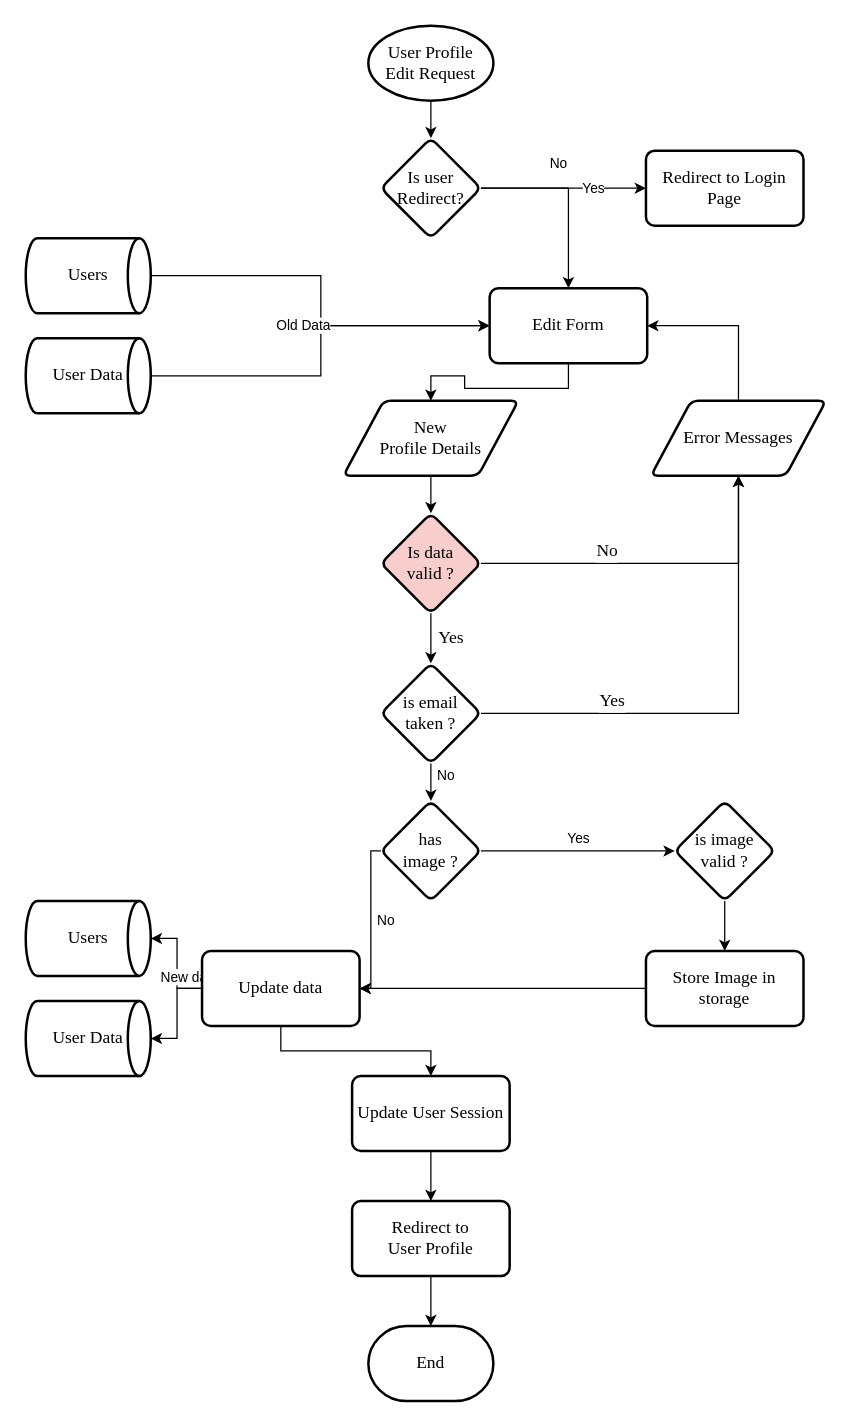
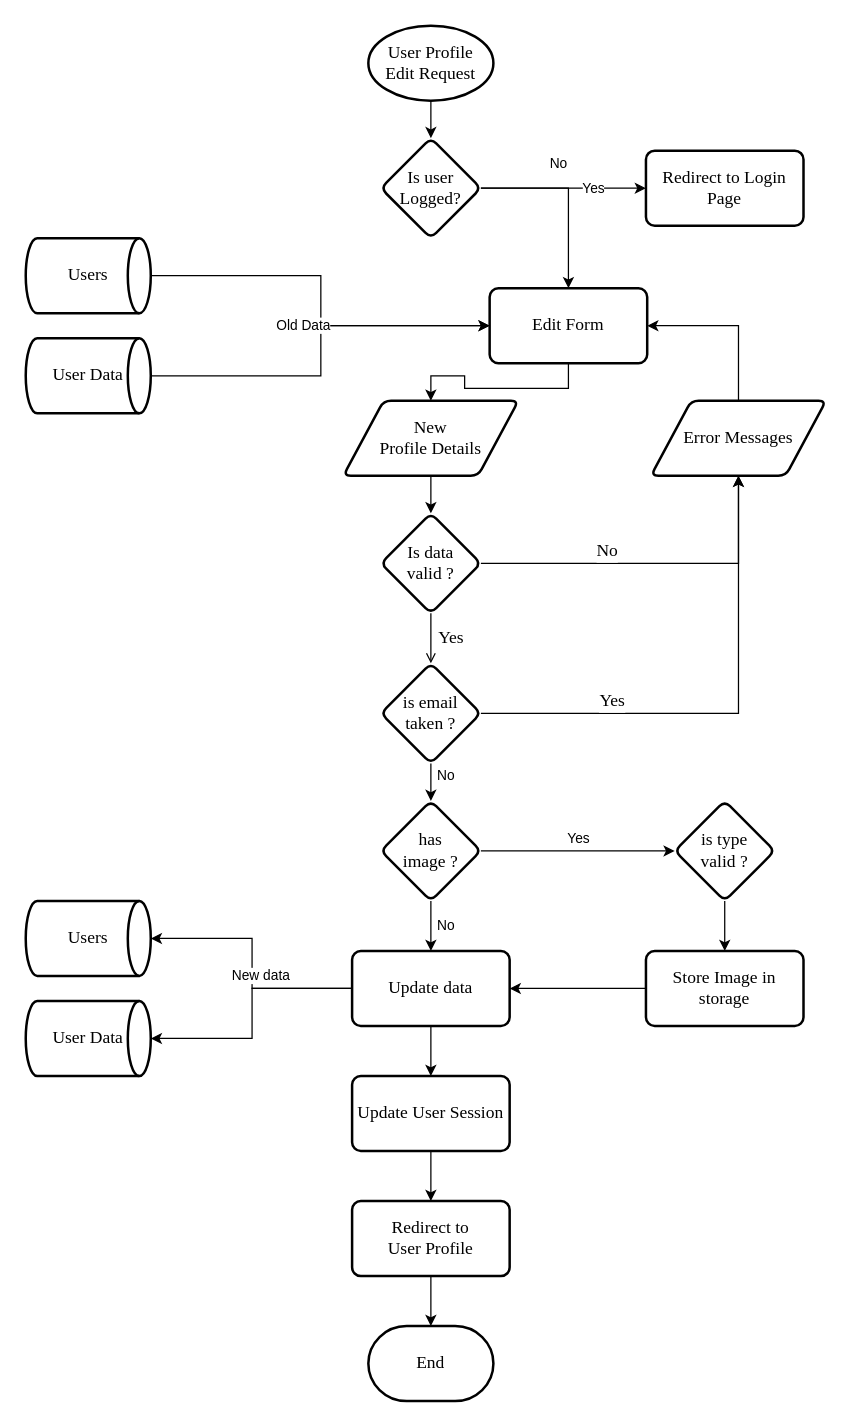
  <mxCell id="0" />
  <mxCell id="1" parent="0" />
  <mxCell id="2" style="edgeStyle=orthogonalEdgeStyle;rounded=0;orthogonalLoop=1;jettySize=auto;html=1;" edge="1" parent="1" source="3" target="27"><mxGeometry relative="1" as="geometry" /></mxCell>
  <mxCell id="3" value="User Profile &lt;br&gt;Edit Request" style="strokeWidth=2;html=1;shape=mxgraph.flowchart.start_1;whiteSpace=wrap;fontFamily=Times New Roman;fontSize=14;" parent="1" vertex="1"><mxGeometry x="294" y="20" width="100" height="60" as="geometry" /></mxCell>
  <mxCell id="4" style="edgeStyle=orthogonalEdgeStyle;rounded=0;orthogonalLoop=1;jettySize=auto;html=1;fontFamily=Times New Roman;fontSize=14;" parent="1" source="11" target="6" edge="1"><mxGeometry relative="1" as="geometry"><mxPoint x="344" y="290" as="sourcePoint" /></mxGeometry></mxCell>
  <mxCell id="5" value="" style="edgeStyle=orthogonalEdgeStyle;rounded=0;orthogonalLoop=1;jettySize=auto;html=1;fontFamily=Times New Roman;fontSize=14;" parent="1" source="6" target="10" edge="1"><mxGeometry relative="1" as="geometry" /></mxCell>
  <mxCell id="6" value="New &lt;br&gt;Profile Details" style="shape=parallelogram;html=1;strokeWidth=2;perimeter=parallelogramPerimeter;whiteSpace=wrap;rounded=1;arcSize=12;size=0.23;fontFamily=Times New Roman;fontSize=14;" parent="1" vertex="1"><mxGeometry x="274" y="320" width="140" height="60" as="geometry" /></mxCell>
  <mxCell id="7" style="edgeStyle=orthogonalEdgeStyle;rounded=0;orthogonalLoop=1;jettySize=auto;html=1;fontFamily=Times New Roman;fontSize=14;" parent="1" source="10" target="13" edge="1"><mxGeometry relative="1" as="geometry" /></mxCell>
  <mxCell id="8" value="No" style="edgeLabel;html=1;align=center;verticalAlign=middle;resizable=0;points=[];fontSize=14;fontFamily=Times New Roman;" parent="7" connectable="0" vertex="1"><mxGeometry x="-0.195" y="3" relative="1" as="geometry"><mxPoint x="-11" y="-7" as="offset" /></mxGeometry></mxCell>
- <mxCell id="9" value="Yes" style="edgeStyle=orthogonalEdgeStyle;rounded=0;orthogonalLoop=1;jettySize=auto;html=1;fontFamily=Times New Roman;fontSize=14;" parent="1" source="10" target="17" edge="1"><mxGeometry y="16" relative="1" as="geometry"><mxPoint as="offset" /></mxGeometry></mxCell>
- <mxCell id="10" value="Is data&lt;br&gt;valid ?" style="rhombus;whiteSpace=wrap;html=1;fontSize=14;fontFamily=Times New Roman;strokeWidth=2;rounded=1;arcSize=12;fillColor=#f8cecc;" parent="1" vertex="1"><mxGeometry x="304" y="410" width="80" height="80" as="geometry" /></mxCell>
+ <mxCell id="9" value="Yes" style="edgeStyle=orthogonalEdgeStyle;rounded=0;orthogonalLoop=1;jettySize=auto;html=1;fontFamily=Times New Roman;fontSize=14;endArrow=open;" parent="1" source="10" target="17" edge="1"><mxGeometry y="16" relative="1" as="geometry"><mxPoint as="offset" /></mxGeometry></mxCell>
+ <mxCell id="10" value="Is data&lt;br&gt;valid ?" style="rhombus;whiteSpace=wrap;html=1;fontSize=14;fontFamily=Times New Roman;strokeWidth=2;rounded=1;arcSize=12;" parent="1" vertex="1"><mxGeometry x="304" y="410" width="80" height="80" as="geometry" /></mxCell>
  <mxCell id="11" value="Edit Form" style="rounded=1;whiteSpace=wrap;html=1;absoluteArcSize=1;arcSize=14;strokeWidth=2;fontFamily=Times New Roman;fontSize=14;" parent="1" vertex="1"><mxGeometry x="391" y="230" width="126" height="60" as="geometry" /></mxCell>
  <mxCell id="12" style="edgeStyle=orthogonalEdgeStyle;rounded=0;orthogonalLoop=1;jettySize=auto;html=1;fontFamily=Times New Roman;fontSize=14;" parent="1" source="13" target="11" edge="1"><mxGeometry relative="1" as="geometry"><Array as="points"><mxPoint x="590" y="260" /></Array></mxGeometry></mxCell>
  <mxCell id="13" value="Error Messages" style="shape=parallelogram;html=1;strokeWidth=2;perimeter=parallelogramPerimeter;whiteSpace=wrap;rounded=1;arcSize=12;size=0.23;fontFamily=Times New Roman;fontSize=14;" parent="1" vertex="1"><mxGeometry x="520" y="320" width="140" height="60" as="geometry" /></mxCell>
  <mxCell id="14" style="edgeStyle=orthogonalEdgeStyle;rounded=0;orthogonalLoop=1;jettySize=auto;html=1;fontFamily=Times New Roman;fontSize=14;" parent="1" source="17" target="13" edge="1"><mxGeometry relative="1" as="geometry" /></mxCell>
  <mxCell id="15" value="Yes" style="edgeLabel;html=1;align=center;verticalAlign=middle;resizable=0;points=[];fontSize=14;fontFamily=Times New Roman;" parent="14" connectable="0" vertex="1"><mxGeometry x="-0.474" y="2" relative="1" as="geometry"><mxPoint y="-8" as="offset" /></mxGeometry></mxCell>
  <mxCell id="16" value="No" style="edgeStyle=elbowEdgeStyle;rounded=0;orthogonalLoop=1;jettySize=auto;html=1;" edge="1" parent="1" source="17" target="35"><mxGeometry x="-0.333" y="12" relative="1" as="geometry"><mxPoint as="offset" /></mxGeometry></mxCell>
  <mxCell id="17" value="is email &lt;br&gt;taken ?" style="rhombus;whiteSpace=wrap;html=1;fontSize=14;fontFamily=Times New Roman;strokeWidth=2;rounded=1;arcSize=12;" parent="1" vertex="1"><mxGeometry x="304" y="530" width="80" height="80" as="geometry" /></mxCell>
  <mxCell id="18" style="edgeStyle=orthogonalEdgeStyle;rounded=0;orthogonalLoop=1;jettySize=auto;html=1;fontFamily=Times New Roman;fontSize=14;" parent="1" source="21" target="23" edge="1"><mxGeometry relative="1" as="geometry" /></mxCell>
  <mxCell id="19" value="New data" style="edgeStyle=elbowEdgeStyle;rounded=0;orthogonalLoop=1;jettySize=auto;html=1;" edge="1" parent="1" source="21" target="40"><mxGeometry x="-0.277" y="-10" relative="1" as="geometry"><mxPoint as="offset" /></mxGeometry></mxCell>
  <mxCell id="20" style="edgeStyle=elbowEdgeStyle;rounded=0;orthogonalLoop=1;jettySize=auto;html=1;" edge="1" parent="1" source="21" target="41"><mxGeometry relative="1" as="geometry" /></mxCell>
- <mxCell id="21" value="Update data" style="rounded=1;whiteSpace=wrap;html=1;absoluteArcSize=1;arcSize=14;strokeWidth=2;fontFamily=Times New Roman;fontSize=14;" parent="1" vertex="1"><mxGeometry x="161" y="760" width="126" height="60" as="geometry" /></mxCell>
+ <mxCell id="21" value="Update data" style="rounded=1;whiteSpace=wrap;html=1;absoluteArcSize=1;arcSize=14;strokeWidth=2;fontFamily=Times New Roman;fontSize=14;" parent="1" vertex="1"><mxGeometry x="281" y="760" width="126" height="60" as="geometry" /></mxCell>
  <mxCell id="22" value="" style="edgeStyle=elbowEdgeStyle;rounded=0;orthogonalLoop=1;jettySize=auto;html=1;" edge="1" parent="1" source="23" target="43"><mxGeometry relative="1" as="geometry" /></mxCell>
  <mxCell id="23" value="Update User Session" style="rounded=1;whiteSpace=wrap;html=1;absoluteArcSize=1;arcSize=14;strokeWidth=2;fontFamily=Times New Roman;fontSize=14;" parent="1" vertex="1"><mxGeometry x="281" y="860" width="126" height="60" as="geometry" /></mxCell>
  <mxCell id="24" value="End" style="strokeWidth=2;html=1;shape=mxgraph.flowchart.terminator;whiteSpace=wrap;fontFamily=Times New Roman;fontSize=14;" parent="1" vertex="1"><mxGeometry x="294" y="1060" width="100" height="60" as="geometry" /></mxCell>
  <mxCell id="25" value="No" style="edgeStyle=orthogonalEdgeStyle;rounded=0;orthogonalLoop=1;jettySize=auto;html=1;" edge="1" parent="1" source="27" target="28"><mxGeometry x="-0.061" y="20" relative="1" as="geometry"><mxPoint as="offset" /></mxGeometry></mxCell>
  <mxCell id="26" value="Yes" style="edgeStyle=orthogonalEdgeStyle;rounded=0;orthogonalLoop=1;jettySize=auto;html=1;" edge="1" parent="1" source="27" target="11"><mxGeometry x="-0.071" y="20" relative="1" as="geometry"><mxPoint x="406" y="240" as="targetPoint" /><mxPoint as="offset" /></mxGeometry></mxCell>
- <mxCell id="27" value="Is user&lt;br&gt;Redirect?" style="rhombus;whiteSpace=wrap;html=1;fontSize=14;fontFamily=Times New Roman;strokeWidth=2;rounded=1;arcSize=12;" vertex="1" parent="1"><mxGeometry x="304" y="110" width="80" height="80" as="geometry" /></mxCell>
+ <mxCell id="27" value="Is user&lt;br&gt;Logged?" style="rhombus;whiteSpace=wrap;html=1;fontSize=14;fontFamily=Times New Roman;strokeWidth=2;rounded=1;arcSize=12;" vertex="1" parent="1"><mxGeometry x="304" y="110" width="80" height="80" as="geometry" /></mxCell>
  <mxCell id="28" value="Redirect to Login Page" style="rounded=1;whiteSpace=wrap;html=1;absoluteArcSize=1;arcSize=14;strokeWidth=2;fontFamily=Times New Roman;fontSize=14;" vertex="1" parent="1"><mxGeometry x="516" y="120" width="126" height="60" as="geometry" /></mxCell>
  <mxCell id="29" style="edgeStyle=elbowEdgeStyle;rounded=0;orthogonalLoop=1;jettySize=auto;html=1;" edge="1" parent="1" source="30" target="11"><mxGeometry relative="1" as="geometry" /></mxCell>
  <mxCell id="30" value="Users" style="strokeWidth=2;html=1;shape=mxgraph.flowchart.direct_data;whiteSpace=wrap;fontFamily=Times New Roman;fontSize=14;" vertex="1" parent="1"><mxGeometry x="20" y="190" width="100" height="60" as="geometry" /></mxCell>
  <mxCell id="31" value="Old Data" style="edgeStyle=elbowEdgeStyle;rounded=0;orthogonalLoop=1;jettySize=auto;html=1;" edge="1" parent="1" source="32" target="11"><mxGeometry x="0.204" y="-25" relative="1" as="geometry"><mxPoint x="-25" y="-25" as="offset" /></mxGeometry></mxCell>
  <mxCell id="32" value="User Data" style="strokeWidth=2;html=1;shape=mxgraph.flowchart.direct_data;whiteSpace=wrap;fontFamily=Times New Roman;fontSize=14;" vertex="1" parent="1"><mxGeometry x="20" y="270" width="100" height="60" as="geometry" /></mxCell>
  <mxCell id="33" value="Yes" style="edgeStyle=elbowEdgeStyle;rounded=0;orthogonalLoop=1;jettySize=auto;html=1;" edge="1" parent="1" source="35" target="37"><mxGeometry y="10" relative="1" as="geometry"><mxPoint as="offset" /></mxGeometry></mxCell>
  <mxCell id="34" value="No" style="edgeStyle=elbowEdgeStyle;rounded=0;orthogonalLoop=1;jettySize=auto;html=1;" edge="1" parent="1" source="35" target="21"><mxGeometry y="12" relative="1" as="geometry"><mxPoint as="offset" /></mxGeometry></mxCell>
  <mxCell id="35" value="has &lt;br&gt;image ?" style="rhombus;whiteSpace=wrap;html=1;fontSize=14;fontFamily=Times New Roman;strokeWidth=2;rounded=1;arcSize=12;" vertex="1" parent="1"><mxGeometry x="304" y="640" width="80" height="80" as="geometry" /></mxCell>
  <mxCell id="36" style="edgeStyle=elbowEdgeStyle;rounded=0;orthogonalLoop=1;jettySize=auto;html=1;" edge="1" parent="1" source="37" target="39"><mxGeometry relative="1" as="geometry" /></mxCell>
- <mxCell id="37" value="is image &lt;br&gt;valid ?" style="rhombus;whiteSpace=wrap;html=1;fontSize=14;fontFamily=Times New Roman;strokeWidth=2;rounded=1;arcSize=12;" vertex="1" parent="1"><mxGeometry x="539" y="640" width="80" height="80" as="geometry" /></mxCell>
+ <mxCell id="37" value="is type &lt;br&gt;valid ?" style="rhombus;whiteSpace=wrap;html=1;fontSize=14;fontFamily=Times New Roman;strokeWidth=2;rounded=1;arcSize=12;" vertex="1" parent="1"><mxGeometry x="539" y="640" width="80" height="80" as="geometry" /></mxCell>
  <mxCell id="38" style="edgeStyle=elbowEdgeStyle;rounded=0;orthogonalLoop=1;jettySize=auto;html=1;" edge="1" parent="1" source="39" target="21"><mxGeometry relative="1" as="geometry" /></mxCell>
  <mxCell id="39" value="Store Image in storage" style="rounded=1;whiteSpace=wrap;html=1;absoluteArcSize=1;arcSize=14;strokeWidth=2;fontFamily=Times New Roman;fontSize=14;" vertex="1" parent="1"><mxGeometry x="516" y="760" width="126" height="60" as="geometry" /></mxCell>
  <mxCell id="40" value="Users" style="strokeWidth=2;html=1;shape=mxgraph.flowchart.direct_data;whiteSpace=wrap;fontFamily=Times New Roman;fontSize=14;" vertex="1" parent="1"><mxGeometry x="20" y="720" width="100" height="60" as="geometry" /></mxCell>
  <mxCell id="41" value="User Data" style="strokeWidth=2;html=1;shape=mxgraph.flowchart.direct_data;whiteSpace=wrap;fontFamily=Times New Roman;fontSize=14;" vertex="1" parent="1"><mxGeometry x="20" y="800" width="100" height="60" as="geometry" /></mxCell>
  <mxCell id="42" style="edgeStyle=elbowEdgeStyle;rounded=0;orthogonalLoop=1;jettySize=auto;html=1;" edge="1" parent="1" source="43" target="24"><mxGeometry relative="1" as="geometry" /></mxCell>
  <mxCell id="43" value="Redirect to &lt;br&gt;User Profile" style="rounded=1;whiteSpace=wrap;html=1;absoluteArcSize=1;arcSize=14;strokeWidth=2;fontFamily=Times New Roman;fontSize=14;" vertex="1" parent="1"><mxGeometry x="281" y="960" width="126" height="60" as="geometry" /></mxCell>
